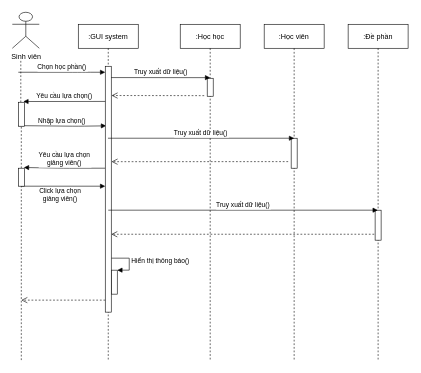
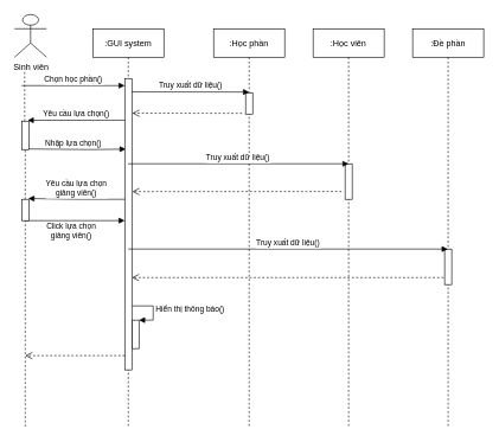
  <mxCell id="0" />
  <mxCell id="1" parent="0" />
  <mxCell id="2" value=":GUI system" style="shape=umlLifeline;perimeter=lifelinePerimeter;container=1;collapsible=0;recursiveResize=0;rounded=0;shadow=0;strokeWidth=1;" vertex="1" parent="1"><mxGeometry x="130" y="40" width="100" height="560" as="geometry" /></mxCell>
  <mxCell id="3" value="Chọn học phần()" style="verticalAlign=bottom;endArrow=block;entryX=0;entryY=0;shadow=0;strokeWidth=1;" edge="1" parent="2"><mxGeometry relative="1" as="geometry"><mxPoint x="-100" y="80" as="sourcePoint" /><mxPoint x="45" y="80.0" as="targetPoint" /><Array as="points"><mxPoint y="80" /><mxPoint x="10" y="80" /></Array></mxGeometry></mxCell>
  <mxCell id="4" value="Nhập lựa chọn()" style="verticalAlign=bottom;endArrow=block;shadow=0;strokeWidth=1;entryX=0.143;entryY=0.276;entryDx=0;entryDy=0;entryPerimeter=0;" edge="1" parent="2"><mxGeometry relative="1" as="geometry"><mxPoint x="-100" y="169" as="sourcePoint" /><mxPoint x="46.43" y="169.36" as="targetPoint" /><Array as="points"><mxPoint y="170" /></Array></mxGeometry></mxCell>
  <mxCell id="5" value="Yêu cầu lựa chọn&#10;giảng viên()" style="verticalAlign=bottom;endArrow=block;shadow=0;strokeWidth=1;entryX=0.929;entryY=-0.04;entryDx=0;entryDy=0;entryPerimeter=0;" edge="1" parent="2" target="26"><mxGeometry x="-0.004" relative="1" as="geometry"><mxPoint x="45" y="240" as="sourcePoint" /><mxPoint x="-94.5" y="240" as="targetPoint" /><Array as="points"><mxPoint x="-24.5" y="240" /></Array><mxPoint as="offset" /></mxGeometry></mxCell>
  <mxCell id="6" value="" style="html=1;points=[];perimeter=orthogonalPerimeter;" vertex="1" parent="2"><mxGeometry x="55" y="410" width="10" height="40" as="geometry" /></mxCell>
  <mxCell id="7" value="Hiển thị thông báo()" style="edgeStyle=orthogonalEdgeStyle;html=1;align=left;spacingLeft=2;endArrow=block;rounded=0;entryX=1;entryY=0;" edge="1" parent="2" target="6"><mxGeometry relative="1" as="geometry"><mxPoint x="55" y="390" as="sourcePoint" /><Array as="points"><mxPoint x="85" y="390" /></Array></mxGeometry></mxCell>
  <mxCell id="8" value="" style="points=[];perimeter=orthogonalPerimeter;rounded=0;shadow=0;strokeWidth=1;" vertex="1" parent="2"><mxGeometry x="45" y="70" width="10" height="410" as="geometry" /></mxCell>
  <mxCell id="9" value="" style="verticalAlign=bottom;endArrow=open;dashed=1;endSize=8;shadow=0;strokeWidth=1;" edge="1" parent="2" source="8"><mxGeometry relative="1" as="geometry"><mxPoint x="-95" y="460" as="targetPoint" /><mxPoint x="40" y="460" as="sourcePoint" /></mxGeometry></mxCell>
- <mxCell id="10" value=":Học học" style="shape=umlLifeline;perimeter=lifelinePerimeter;container=1;collapsible=0;recursiveResize=0;rounded=0;shadow=0;strokeWidth=1;" vertex="1" parent="1"><mxGeometry x="300" y="40" width="100" height="560" as="geometry" /></mxCell>
+ <mxCell id="10" value=":Học phần" style="shape=umlLifeline;perimeter=lifelinePerimeter;container=1;collapsible=0;recursiveResize=0;rounded=0;shadow=0;strokeWidth=1;" vertex="1" parent="1"><mxGeometry x="300" y="40" width="100" height="560" as="geometry" /></mxCell>
  <mxCell id="11" value="" style="verticalAlign=bottom;endArrow=open;dashed=1;endSize=8;shadow=0;strokeWidth=1;entryX=1.048;entryY=0.442;entryDx=0;entryDy=0;entryPerimeter=0;" edge="1" parent="10" source="16"><mxGeometry relative="1" as="geometry"><mxPoint x="-115.0" y="350.12" as="targetPoint" /><mxPoint x="189.52" y="350" as="sourcePoint" /><Array as="points" /></mxGeometry></mxCell>
  <mxCell id="12" value="" style="points=[];perimeter=orthogonalPerimeter;rounded=0;shadow=0;strokeWidth=1;" vertex="1" parent="10"><mxGeometry x="45" y="90" width="10" height="30" as="geometry" /></mxCell>
  <mxCell id="13" value="Truy xuất dữ liệu()" style="verticalAlign=bottom;endArrow=block;shadow=0;strokeWidth=1;exitX=0.987;exitY=0.046;exitDx=0;exitDy=0;exitPerimeter=0;" edge="1" parent="1" source="8"><mxGeometry relative="1" as="geometry"><mxPoint x="190" y="129" as="sourcePoint" /><mxPoint x="350" y="129" as="targetPoint" /><Array as="points" /></mxGeometry></mxCell>
  <mxCell id="14" value=":Học viên" style="shape=umlLifeline;perimeter=lifelinePerimeter;container=1;collapsible=0;recursiveResize=0;rounded=0;shadow=0;strokeWidth=1;" vertex="1" parent="1"><mxGeometry x="440" y="40" width="100" height="560" as="geometry" /></mxCell>
  <mxCell id="15" value="" style="points=[];perimeter=orthogonalPerimeter;rounded=0;shadow=0;strokeWidth=1;" vertex="1" parent="14"><mxGeometry x="45" y="190" width="10" height="50" as="geometry" /></mxCell>
  <mxCell id="16" value=":Đề phần" style="shape=umlLifeline;perimeter=lifelinePerimeter;container=1;collapsible=0;recursiveResize=0;rounded=0;shadow=0;strokeWidth=1;" vertex="1" parent="1"><mxGeometry x="580" y="40" width="100" height="560" as="geometry" /></mxCell>
  <mxCell id="17" value="" style="points=[];perimeter=orthogonalPerimeter;rounded=0;shadow=0;strokeWidth=1;" vertex="1" parent="16"><mxGeometry x="45" y="310" width="10" height="50" as="geometry" /></mxCell>
  <mxCell id="18" value="Sinh viên" style="shape=umlActor;verticalLabelPosition=bottom;verticalAlign=top;html=1;outlineConnect=0;" vertex="1" parent="1"><mxGeometry x="20" y="20" width="45" height="60" as="geometry" /></mxCell>
  <mxCell id="19" value="" style="endArrow=none;dashed=1;html=1;rounded=0;startArrow=none;" edge="1" parent="1" source="23"><mxGeometry width="50" height="50" relative="1" as="geometry"><mxPoint x="34.17" y="350" as="sourcePoint" /><mxPoint x="34.17" y="100" as="targetPoint" /></mxGeometry></mxCell>
  <mxCell id="20" value="" style="verticalAlign=bottom;endArrow=open;dashed=1;endSize=8;shadow=0;strokeWidth=1;entryX=1.051;entryY=0.119;entryDx=0;entryDy=0;entryPerimeter=0;" edge="1" parent="1" target="8"><mxGeometry relative="1" as="geometry"><mxPoint x="190" y="159" as="targetPoint" /><mxPoint x="340" y="159" as="sourcePoint" /></mxGeometry></mxCell>
  <mxCell id="21" value="Truy xuất dữ liệu()" style="verticalAlign=bottom;endArrow=block;shadow=0;strokeWidth=1;" edge="1" parent="1" source="2"><mxGeometry relative="1" as="geometry"><mxPoint x="210" y="210" as="sourcePoint" /><mxPoint x="490" y="230" as="targetPoint" /></mxGeometry></mxCell>
  <mxCell id="22" value="Yêu cầu lựa chọn()" style="verticalAlign=bottom;endArrow=block;shadow=0;strokeWidth=1;entryX=0.833;entryY=-0.03;entryDx=0;entryDy=0;entryPerimeter=0;exitX=-0.003;exitY=0.143;exitDx=0;exitDy=0;exitPerimeter=0;" edge="1" parent="1" target="23" source="8"><mxGeometry relative="1" as="geometry"><mxPoint x="170" y="169" as="sourcePoint" /><mxPoint x="40" y="160" as="targetPoint" /><Array as="points" /></mxGeometry></mxCell>
  <mxCell id="23" value="" style="points=[];perimeter=orthogonalPerimeter;rounded=0;shadow=0;strokeWidth=1;" vertex="1" parent="1"><mxGeometry x="30" y="170" width="10" height="40" as="geometry" /></mxCell>
  <mxCell id="24" value="" style="endArrow=none;dashed=1;html=1;rounded=0;startArrow=none;" edge="1" parent="1" source="26" target="23"><mxGeometry width="50" height="50" relative="1" as="geometry"><mxPoint x="34.17" y="350" as="sourcePoint" /><mxPoint x="34.17" y="100" as="targetPoint" /></mxGeometry></mxCell>
  <mxCell id="25" value="Click lựa chọn&#10;giảng viên()" style="verticalAlign=bottom;endArrow=block;shadow=0;strokeWidth=1;" edge="1" parent="1"><mxGeometry x="-0.071" y="-30" relative="1" as="geometry"><mxPoint x="35" y="310" as="sourcePoint" /><mxPoint x="175" y="310" as="targetPoint" /><Array as="points" /><mxPoint as="offset" /></mxGeometry></mxCell>
  <mxCell id="26" value="" style="points=[];perimeter=orthogonalPerimeter;rounded=0;shadow=0;strokeWidth=1;" vertex="1" parent="1"><mxGeometry x="30" y="280" width="10" height="30" as="geometry" /></mxCell>
  <mxCell id="27" value="" style="endArrow=none;dashed=1;html=1;rounded=0;startArrow=none;" edge="1" parent="1" target="26"><mxGeometry width="50" height="50" relative="1" as="geometry"><mxPoint x="35" y="600" as="sourcePoint" /><mxPoint x="34.17" y="210" as="targetPoint" /></mxGeometry></mxCell>
  <mxCell id="28" value="" style="verticalAlign=bottom;endArrow=open;dashed=1;endSize=8;shadow=0;strokeWidth=1;entryX=1.048;entryY=0.442;entryDx=0;entryDy=0;entryPerimeter=0;" edge="1" parent="1"><mxGeometry relative="1" as="geometry"><mxPoint x="185.48" y="269.12" as="targetPoint" /><mxPoint x="480" y="269" as="sourcePoint" /><Array as="points" /></mxGeometry></mxCell>
  <mxCell id="29" value="Truy xuất dữ liệu()" style="verticalAlign=bottom;endArrow=block;shadow=0;strokeWidth=1;" edge="1" parent="1" target="16"><mxGeometry relative="1" as="geometry"><mxPoint x="179.998" y="350" as="sourcePoint" /><mxPoint x="490.45" y="350" as="targetPoint" /></mxGeometry></mxCell>
